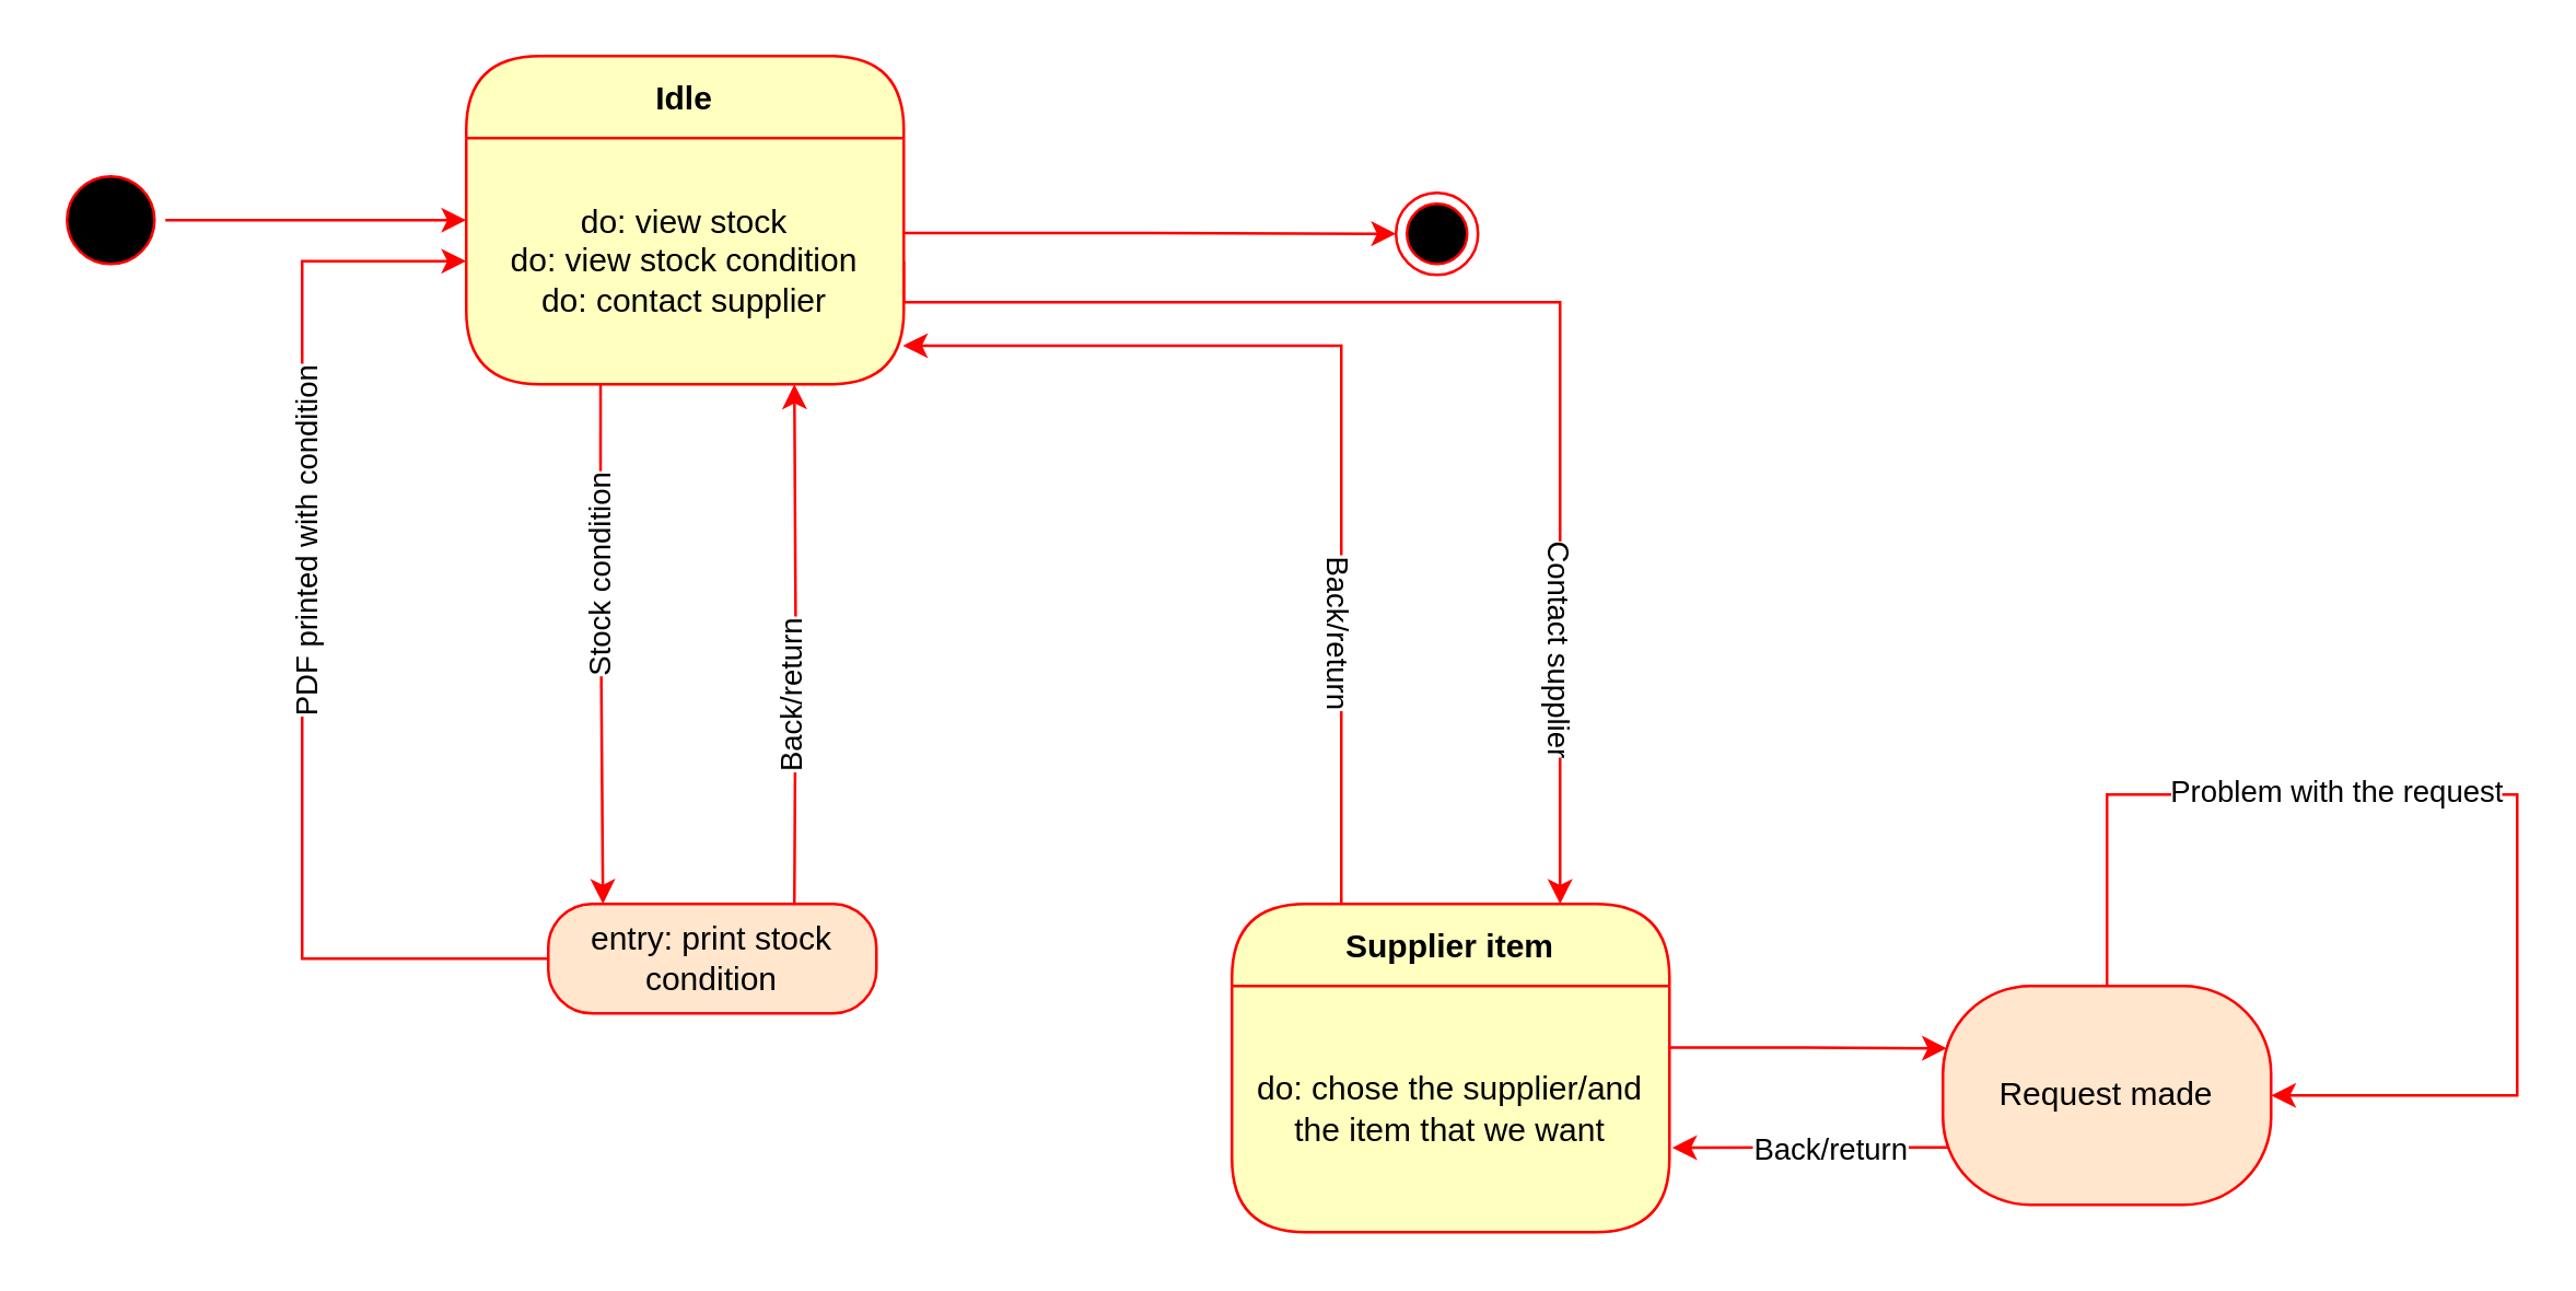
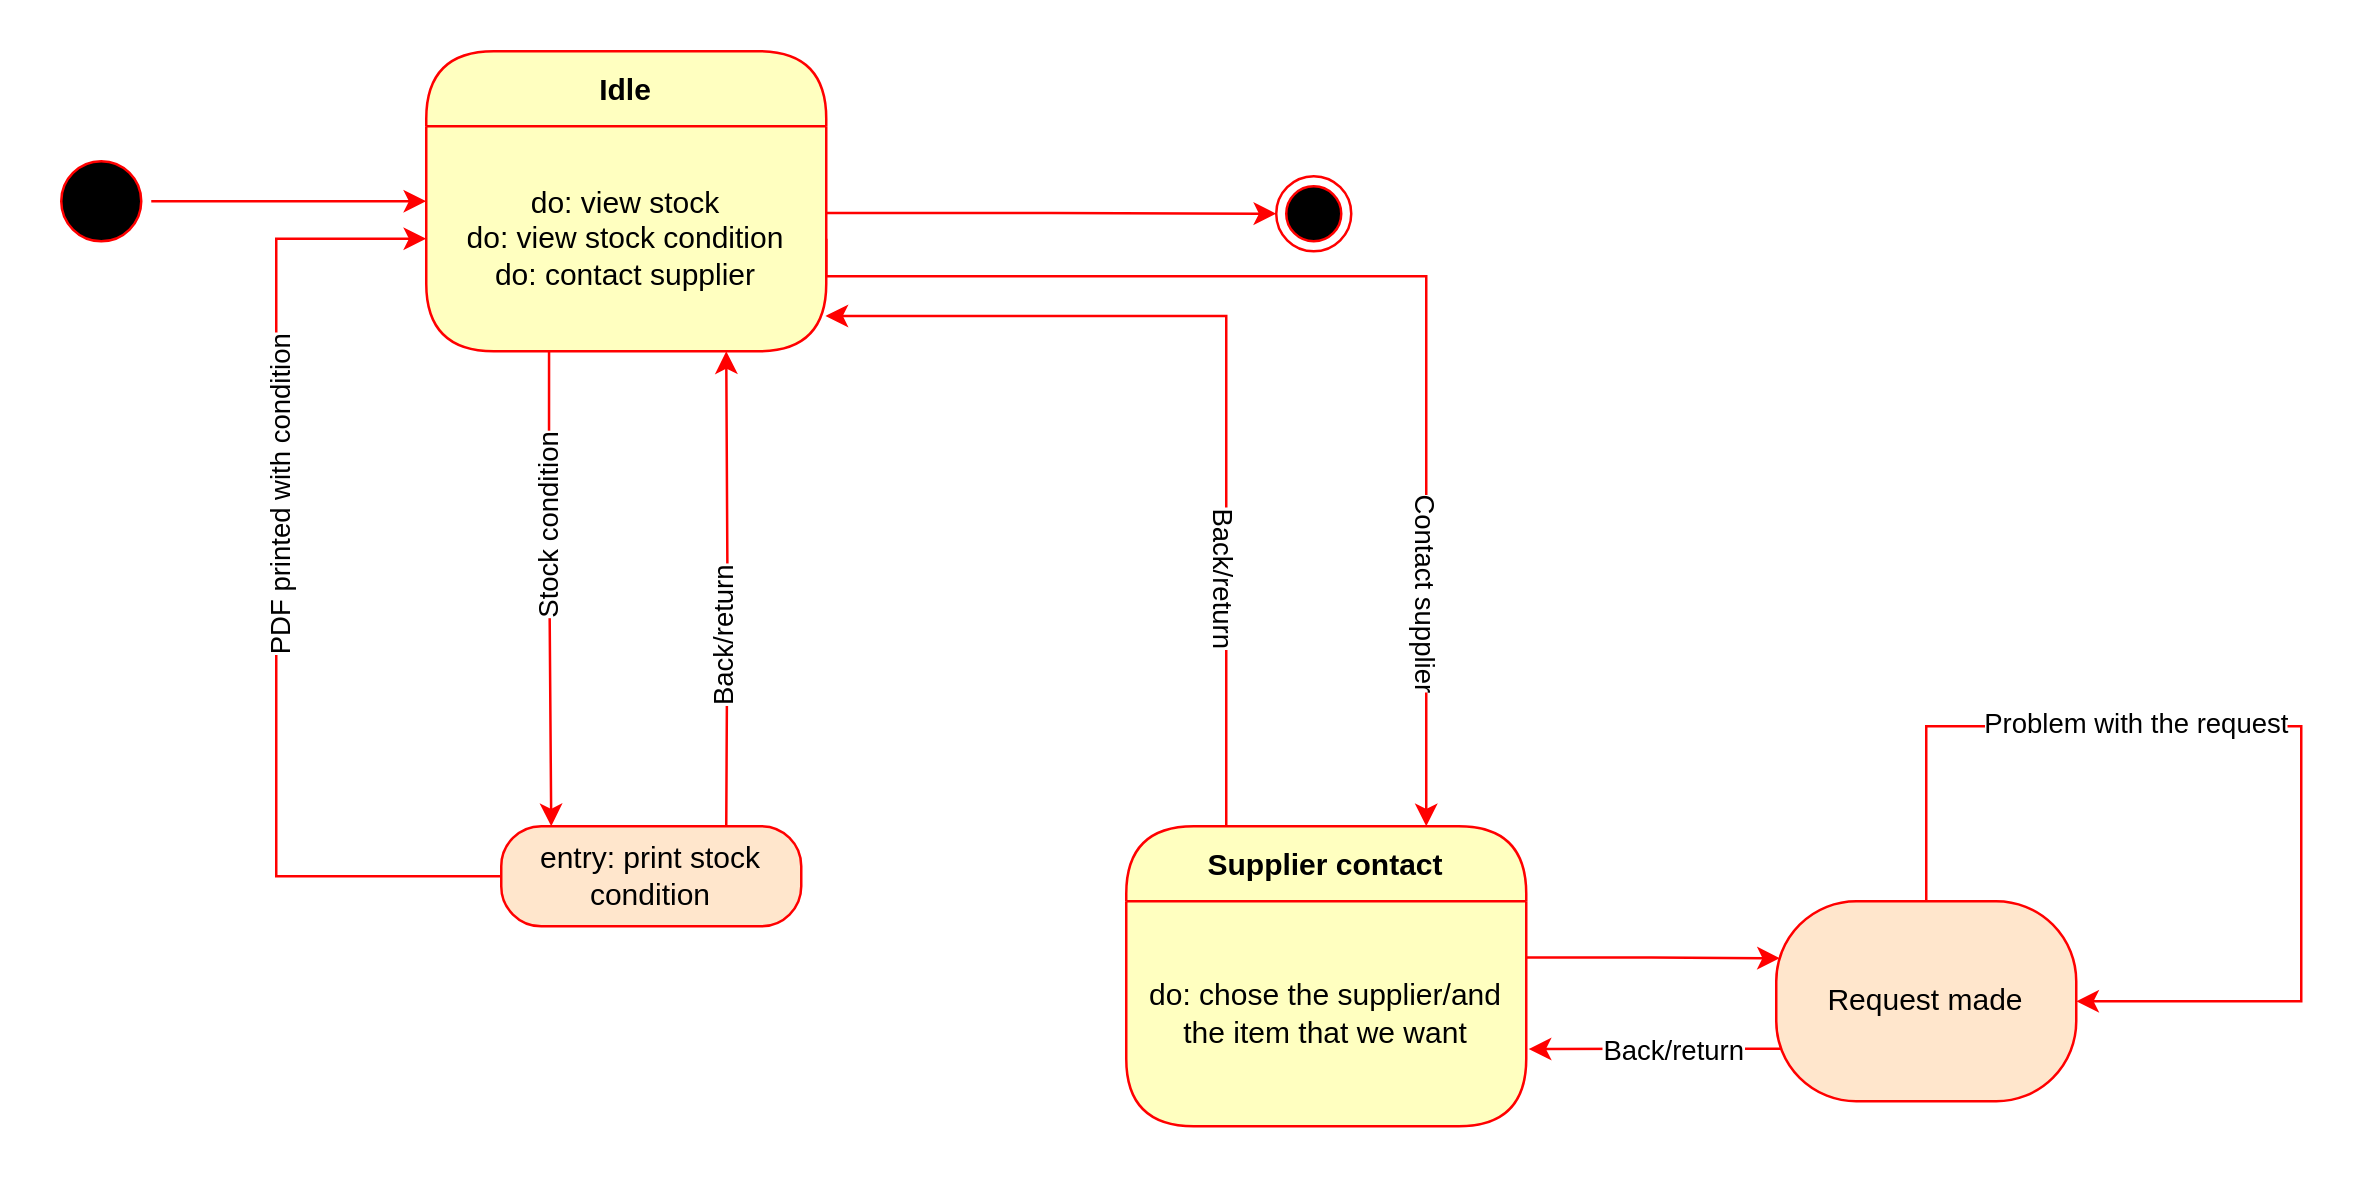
  <mxCell id="0" />
  <mxCell id="1" parent="0" />
  <mxCell id="2" style="edgeStyle=orthogonalEdgeStyle;rounded=0;orthogonalLoop=1;jettySize=auto;html=1;strokeColor=#FF0000;" parent="1" source="3" edge="1"><mxGeometry relative="1" as="geometry"><mxPoint x="170" y="80" as="targetPoint" /></mxGeometry></mxCell>
  <mxCell id="3" value="" style="ellipse;html=1;shape=startState;fillColor=#000000;strokeColor=#ff0000;" parent="1" vertex="1"><mxGeometry x="20" y="60" width="40" height="40" as="geometry" /></mxCell>
  <mxCell id="4" value="Idle" style="swimlane;fontStyle=1;align=center;verticalAlign=middle;childLayout=stackLayout;horizontal=1;startSize=30;horizontalStack=0;resizeParent=0;resizeLast=1;container=0;fontColor=#000000;collapsible=0;rounded=1;arcSize=30;strokeColor=#ff0000;fillColor=#ffffc0;swimlaneFillColor=#ffffc0;dropTarget=0;" parent="1" vertex="1"><mxGeometry x="170" y="20" width="160" height="120" as="geometry" /></mxCell>
  <mxCell id="5" value="do: view stock&lt;br&gt;do: view stock condition&lt;br&gt;do: contact supplier" style="text;html=1;strokeColor=none;fillColor=none;align=center;verticalAlign=middle;spacingLeft=4;spacingRight=4;whiteSpace=wrap;overflow=hidden;rotatable=0;fontColor=#000000;" parent="4" vertex="1"><mxGeometry y="30" width="160" height="90" as="geometry" /></mxCell>
  <mxCell id="6" value="do: view stock&lt;br&gt;do: view stock condition" style="text;html=1;strokeColor=none;fillColor=none;align=center;verticalAlign=middle;spacingLeft=4;spacingRight=4;whiteSpace=wrap;overflow=hidden;rotatable=0;fontColor=#000000;" parent="4" vertex="1"><mxGeometry y="120" width="160" as="geometry" /></mxCell>
  <mxCell id="7" value="" style="ellipse;html=1;shape=endState;fillColor=#000000;strokeColor=#ff0000;" parent="1" vertex="1"><mxGeometry x="510" y="70" width="30" height="30" as="geometry" /></mxCell>
  <mxCell id="8" style="edgeStyle=orthogonalEdgeStyle;rounded=0;orthogonalLoop=1;jettySize=auto;html=1;exitX=0.307;exitY=0;exitDx=0;exitDy=0;strokeColor=#FF0000;exitPerimeter=0;" parent="1" source="6" edge="1"><mxGeometry relative="1" as="geometry"><mxPoint x="220" y="330" as="targetPoint" /><Array as="points"><mxPoint x="219" y="210" /><mxPoint x="220" y="210" /></Array></mxGeometry></mxCell>
  <mxCell id="9" value="Stock condition" style="edgeLabel;html=1;align=center;verticalAlign=middle;resizable=0;points=[];rotation=-90;" parent="8" vertex="1" connectable="0"><mxGeometry x="-0.023" y="-1" relative="1" as="geometry"><mxPoint y="-22" as="offset" /></mxGeometry></mxCell>
  <mxCell id="10" style="edgeStyle=orthogonalEdgeStyle;rounded=0;orthogonalLoop=1;jettySize=auto;html=1;exitX=0.75;exitY=1;exitDx=0;exitDy=0;strokeColor=#FF0000;entryX=0.75;entryY=1;entryDx=0;entryDy=0;" parent="1" target="5" edge="1"><mxGeometry relative="1" as="geometry"><mxPoint x="290" y="330" as="sourcePoint" /></mxGeometry></mxCell>
  <mxCell id="11" value="Back/return" style="edgeLabel;html=1;align=center;verticalAlign=middle;resizable=0;points=[];rotation=-90;" parent="10" vertex="1" connectable="0"><mxGeometry x="-0.208" y="1" relative="1" as="geometry"><mxPoint as="offset" /></mxGeometry></mxCell>
  <mxCell id="12" style="edgeStyle=orthogonalEdgeStyle;rounded=0;orthogonalLoop=1;jettySize=auto;html=1;entryX=0;entryY=0.5;entryDx=0;entryDy=0;strokeColor=#FF0000;" parent="1" source="14" target="5" edge="1"><mxGeometry relative="1" as="geometry"><Array as="points"><mxPoint x="110" y="350" /><mxPoint x="110" y="95" /></Array></mxGeometry></mxCell>
  <mxCell id="13" value="PDF printed with condition" style="edgeLabel;html=1;align=center;verticalAlign=middle;resizable=0;points=[];rotation=-90;" parent="12" vertex="1" connectable="0"><mxGeometry x="0.189" y="-1" relative="1" as="geometry"><mxPoint as="offset" /></mxGeometry></mxCell>
  <mxCell id="14" value="entry: print stock condition" style="rounded=1;whiteSpace=wrap;html=1;arcSize=40;fontColor=#000000;fillColor=#ffe6cc;strokeColor=#ff0000;" parent="1" vertex="1"><mxGeometry x="200" y="330" width="120" height="40" as="geometry" /></mxCell>
  <mxCell id="15" style="edgeStyle=orthogonalEdgeStyle;rounded=0;orthogonalLoop=1;jettySize=auto;html=1;strokeColor=#FF0000;exitX=1.001;exitY=0.386;exitDx=0;exitDy=0;exitPerimeter=0;" parent="1" source="5" target="7" edge="1"><mxGeometry relative="1" as="geometry" /></mxCell>
  <mxCell id="16" style="edgeStyle=orthogonalEdgeStyle;rounded=0;orthogonalLoop=1;jettySize=auto;html=1;exitX=1;exitY=0.5;exitDx=0;exitDy=0;strokeColor=#FF0000;entryX=0.75;entryY=0;entryDx=0;entryDy=0;" parent="1" source="5" target="20" edge="1"><mxGeometry relative="1" as="geometry"><mxPoint x="530" y="330" as="targetPoint" /><Array as="points"><mxPoint x="330" y="110" /><mxPoint x="570" y="110" /></Array></mxGeometry></mxCell>
  <mxCell id="17" value="Contact supplier" style="edgeLabel;html=1;align=center;verticalAlign=middle;resizable=0;points=[];rotation=90;" parent="16" vertex="1" connectable="0"><mxGeometry x="0.606" y="1" relative="1" as="geometry"><mxPoint as="offset" /></mxGeometry></mxCell>
  <mxCell id="18" style="edgeStyle=orthogonalEdgeStyle;rounded=0;orthogonalLoop=1;jettySize=auto;html=1;exitX=0.25;exitY=0;exitDx=0;exitDy=0;strokeColor=#FF0000;entryX=0.998;entryY=0.843;entryDx=0;entryDy=0;entryPerimeter=0;" parent="1" source="20" target="5" edge="1"><mxGeometry relative="1" as="geometry"><mxPoint x="390" y="140" as="targetPoint" /></mxGeometry></mxCell>
  <mxCell id="19" value="Back/return" style="edgeLabel;html=1;align=center;verticalAlign=middle;resizable=0;points=[];rotation=90;" parent="18" vertex="1" connectable="0"><mxGeometry x="-0.601" relative="1" as="geometry"><mxPoint y="-27" as="offset" /></mxGeometry></mxCell>
- <mxCell id="20" value="Supplier item" style="swimlane;fontStyle=1;align=center;verticalAlign=middle;childLayout=stackLayout;horizontal=1;startSize=30;horizontalStack=0;resizeParent=0;resizeLast=1;container=0;fontColor=#000000;collapsible=0;rounded=1;arcSize=30;strokeColor=#ff0000;fillColor=#ffffc0;swimlaneFillColor=#ffffc0;dropTarget=0;" parent="1" vertex="1"><mxGeometry x="450" y="330" width="160" height="120" as="geometry" /></mxCell>
+ <mxCell id="20" value="Supplier contact" style="swimlane;fontStyle=1;align=center;verticalAlign=middle;childLayout=stackLayout;horizontal=1;startSize=30;horizontalStack=0;resizeParent=0;resizeLast=1;container=0;fontColor=#000000;collapsible=0;rounded=1;arcSize=30;strokeColor=#ff0000;fillColor=#ffffc0;swimlaneFillColor=#ffffc0;dropTarget=0;" parent="1" vertex="1"><mxGeometry x="450" y="330" width="160" height="120" as="geometry" /></mxCell>
  <mxCell id="21" value="do: chose the supplier/and the item that we want" style="text;html=1;strokeColor=none;fillColor=none;align=center;verticalAlign=middle;spacingLeft=4;spacingRight=4;whiteSpace=wrap;overflow=hidden;rotatable=0;fontColor=#000000;" parent="20" vertex="1"><mxGeometry y="30" width="160" height="90" as="geometry" /></mxCell>
  <mxCell id="22" value="do: view stock&lt;br&gt;do: view stock condition" style="text;html=1;strokeColor=none;fillColor=none;align=center;verticalAlign=middle;spacingLeft=4;spacingRight=4;whiteSpace=wrap;overflow=hidden;rotatable=0;fontColor=#000000;" parent="20" vertex="1"><mxGeometry y="120" width="160" as="geometry" /></mxCell>
  <mxCell id="23" style="edgeStyle=orthogonalEdgeStyle;rounded=0;orthogonalLoop=1;jettySize=auto;html=1;exitX=1;exitY=0.25;exitDx=0;exitDy=0;strokeColor=#FF0000;entryX=0.012;entryY=0.285;entryDx=0;entryDy=0;entryPerimeter=0;" parent="1" source="21" target="26" edge="1"><mxGeometry relative="1" as="geometry"><mxPoint x="710" y="382.517" as="targetPoint" /></mxGeometry></mxCell>
  <mxCell id="24" style="edgeStyle=orthogonalEdgeStyle;rounded=0;orthogonalLoop=1;jettySize=auto;html=1;strokeColor=#FF0000;entryX=1.006;entryY=0.657;entryDx=0;entryDy=0;entryPerimeter=0;exitX=0.015;exitY=0.738;exitDx=0;exitDy=0;exitPerimeter=0;" parent="1" source="26" target="21" edge="1"><mxGeometry relative="1" as="geometry"><mxPoint x="710" y="419" as="sourcePoint" /></mxGeometry></mxCell>
  <mxCell id="25" value="Back/return" style="edgeLabel;html=1;align=center;verticalAlign=middle;resizable=0;points=[];" parent="24" vertex="1" connectable="0"><mxGeometry x="-0.172" relative="1" as="geometry"><mxPoint x="-1" as="offset" /></mxGeometry></mxCell>
  <mxCell id="26" value="Request made" style="rounded=1;whiteSpace=wrap;html=1;arcSize=40;fontColor=#000000;fillColor=#ffe6cc;strokeColor=#ff0000;" parent="1" vertex="1"><mxGeometry x="710" y="360" width="120" height="80" as="geometry" /></mxCell>
  <mxCell id="27" style="edgeStyle=orthogonalEdgeStyle;rounded=0;orthogonalLoop=1;jettySize=auto;html=1;entryX=1;entryY=0.5;entryDx=0;entryDy=0;strokeColor=#FF0000;" parent="1" source="26" target="26" edge="1"><mxGeometry relative="1" as="geometry"><Array as="points"><mxPoint x="770" y="290" /><mxPoint x="920" y="290" /><mxPoint x="920" y="400" /></Array></mxGeometry></mxCell>
  <mxCell id="28" value="Problem with the request" style="edgeLabel;html=1;align=center;verticalAlign=middle;resizable=0;points=[];" parent="27" vertex="1" connectable="0"><mxGeometry x="-0.273" y="2" relative="1" as="geometry"><mxPoint as="offset" /></mxGeometry></mxCell>
